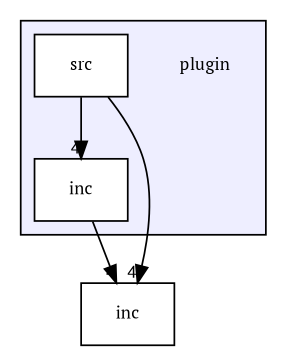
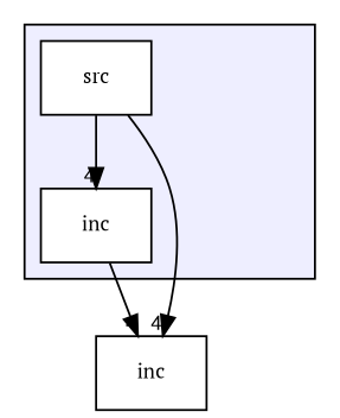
  digraph {
    compound=true
    fontname="PT Serif"
    node [fontname="PT Serif" fontsize=10 shape=box]
    edge [headlabel=4 labeldistance=1.5 labelfontname=FreeSans labelfontsize=10 fontname="PT Serif"]
-   n1 [label=plugin shape=plaintext]
    n2 [color=black fillcolor=white label=inc style=filled]
    n3 [color=black fillcolor=white label=src style=filled]
    n4 [label=inc]
    subgraph cluster_1 {
      bgcolor="#eeeeff"
      pencolor=black
-     n1
      n2
      n3
    }
    n2 -> n4
    n3 -> n2
    n3 -> n4
  }
